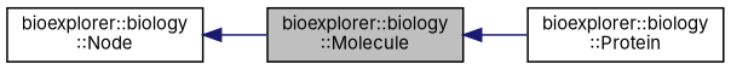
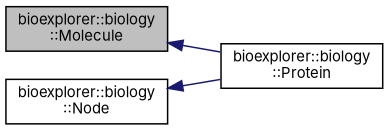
  digraph {
    fontname=Inter
    rankdir=LR
    node [color=black fillcolor=white fontname=Inter fontsize=10 shape=record style=filled]
    edge [color=midnightblue dir=back fontname=Inter fontsize=10 labelfontname=Helvetica labelfontsize=10 style=solid]
    n1 [fillcolor=grey75 fontcolor=black height=0.2 label="bioexplorer::biology\l::Molecule" width=0.4]
    n2 [height=0.2 label="bioexplorer::biology\l::Protein" width=0.4]
    n3 [height=0.2 label="bioexplorer::biology\l::Node" width=0.4]
    n1 -> n2
-   n3 -> n1
+   n3 -> n2
  }
